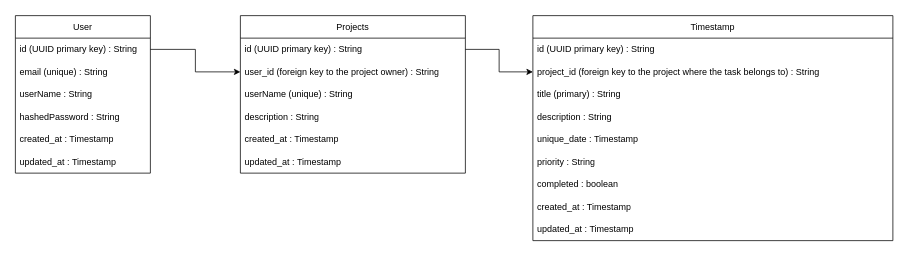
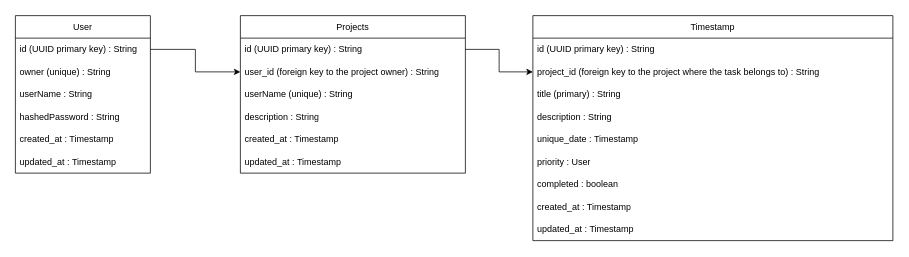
  <mxCell id="0" />
  <mxCell id="1" parent="0" />
  <mxCell id="2" value="User" style="swimlane;fontStyle=0;childLayout=stackLayout;horizontal=1;startSize=30;horizontalStack=0;resizeParent=1;resizeParentMax=0;resizeLast=0;collapsible=1;marginBottom=0;whiteSpace=wrap;html=1;" vertex="1" parent="1"><mxGeometry x="20" y="20" width="180" height="210" as="geometry" /></mxCell>
  <mxCell id="3" value="id (UUID primary key) : String" style="text;strokeColor=none;fillColor=none;align=left;verticalAlign=middle;spacingLeft=4;spacingRight=4;overflow=hidden;points=[[0,0.5],[1,0.5]];portConstraint=eastwest;rotatable=0;whiteSpace=wrap;html=1;" vertex="1" parent="2"><mxGeometry y="30" width="180" height="30" as="geometry" /></mxCell>
- <mxCell id="4" value="email (unique) : String" style="text;strokeColor=none;fillColor=none;align=left;verticalAlign=middle;spacingLeft=4;spacingRight=4;overflow=hidden;points=[[0,0.5],[1,0.5]];portConstraint=eastwest;rotatable=0;whiteSpace=wrap;html=1;" vertex="1" parent="2"><mxGeometry y="60" width="180" height="30" as="geometry" /></mxCell>
+ <mxCell id="4" value="owner (unique) : String" style="text;strokeColor=none;fillColor=none;align=left;verticalAlign=middle;spacingLeft=4;spacingRight=4;overflow=hidden;points=[[0,0.5],[1,0.5]];portConstraint=eastwest;rotatable=0;whiteSpace=wrap;html=1;" vertex="1" parent="2"><mxGeometry y="60" width="180" height="30" as="geometry" /></mxCell>
  <mxCell id="5" value="userName : String" style="text;strokeColor=none;fillColor=none;align=left;verticalAlign=middle;spacingLeft=4;spacingRight=4;overflow=hidden;points=[[0,0.5],[1,0.5]];portConstraint=eastwest;rotatable=0;whiteSpace=wrap;html=1;" vertex="1" parent="2"><mxGeometry y="90" width="180" height="30" as="geometry" /></mxCell>
  <mxCell id="6" value="hashedP&lt;span style=&quot;background-color: transparent; color: light-dark(rgb(0, 0, 0), rgb(255, 255, 255));&quot;&gt;assword : String&lt;/span&gt;" style="text;strokeColor=none;fillColor=none;align=left;verticalAlign=middle;spacingLeft=4;spacingRight=4;overflow=hidden;points=[[0,0.5],[1,0.5]];portConstraint=eastwest;rotatable=0;whiteSpace=wrap;html=1;" vertex="1" parent="2"><mxGeometry y="120" width="180" height="30" as="geometry" /></mxCell>
  <mxCell id="7" value="created_at : Timestamp" style="text;strokeColor=none;fillColor=none;align=left;verticalAlign=middle;spacingLeft=4;spacingRight=4;overflow=hidden;points=[[0,0.5],[1,0.5]];portConstraint=eastwest;rotatable=0;whiteSpace=wrap;html=1;" vertex="1" parent="2"><mxGeometry y="150" width="180" height="30" as="geometry" /></mxCell>
  <mxCell id="8" value="updated_at : Timestamp" style="text;strokeColor=none;fillColor=none;align=left;verticalAlign=middle;spacingLeft=4;spacingRight=4;overflow=hidden;points=[[0,0.5],[1,0.5]];portConstraint=eastwest;rotatable=0;whiteSpace=wrap;html=1;" vertex="1" parent="2"><mxGeometry y="180" width="180" height="30" as="geometry" /></mxCell>
  <mxCell id="9" value="Projects" style="swimlane;fontStyle=0;childLayout=stackLayout;horizontal=1;startSize=30;horizontalStack=0;resizeParent=1;resizeParentMax=0;resizeLast=0;collapsible=1;marginBottom=0;whiteSpace=wrap;html=1;" vertex="1" parent="1"><mxGeometry x="320" y="20" width="300" height="210" as="geometry" /></mxCell>
  <mxCell id="10" value="id (UUID&amp;nbsp;primary key) : String" style="text;strokeColor=none;fillColor=none;align=left;verticalAlign=middle;spacingLeft=4;spacingRight=4;overflow=hidden;points=[[0,0.5],[1,0.5]];portConstraint=eastwest;rotatable=0;whiteSpace=wrap;html=1;" vertex="1" parent="9"><mxGeometry y="30" width="300" height="30" as="geometry" /></mxCell>
  <mxCell id="11" value="user_id (foreign key to the project owner) : String" style="text;strokeColor=none;fillColor=none;align=left;verticalAlign=middle;spacingLeft=4;spacingRight=4;overflow=hidden;points=[[0,0.5],[1,0.5]];portConstraint=eastwest;rotatable=0;whiteSpace=wrap;html=1;" vertex="1" parent="9"><mxGeometry y="60" width="300" height="30" as="geometry" /></mxCell>
  <mxCell id="12" value="userName (unique) : String" style="text;strokeColor=none;fillColor=none;align=left;verticalAlign=middle;spacingLeft=4;spacingRight=4;overflow=hidden;points=[[0,0.5],[1,0.5]];portConstraint=eastwest;rotatable=0;whiteSpace=wrap;html=1;" vertex="1" parent="9"><mxGeometry y="90" width="300" height="30" as="geometry" /></mxCell>
  <mxCell id="13" value="description : String" style="text;strokeColor=none;fillColor=none;align=left;verticalAlign=middle;spacingLeft=4;spacingRight=4;overflow=hidden;points=[[0,0.5],[1,0.5]];portConstraint=eastwest;rotatable=0;whiteSpace=wrap;html=1;" vertex="1" parent="9"><mxGeometry y="120" width="300" height="30" as="geometry" /></mxCell>
  <mxCell id="14" value="created_at : Timestamp" style="text;strokeColor=none;fillColor=none;align=left;verticalAlign=middle;spacingLeft=4;spacingRight=4;overflow=hidden;points=[[0,0.5],[1,0.5]];portConstraint=eastwest;rotatable=0;whiteSpace=wrap;html=1;" vertex="1" parent="9"><mxGeometry y="150" width="300" height="30" as="geometry" /></mxCell>
  <mxCell id="15" value="updated_at : Timestamp" style="text;strokeColor=none;fillColor=none;align=left;verticalAlign=middle;spacingLeft=4;spacingRight=4;overflow=hidden;points=[[0,0.5],[1,0.5]];portConstraint=eastwest;rotatable=0;whiteSpace=wrap;html=1;" vertex="1" parent="9"><mxGeometry y="180" width="300" height="30" as="geometry" /></mxCell>
  <mxCell id="16" style="edgeStyle=orthogonalEdgeStyle;rounded=0;orthogonalLoop=1;jettySize=auto;html=1;exitX=1;exitY=0.5;exitDx=0;exitDy=0;" edge="1" parent="1" source="3" target="11"><mxGeometry relative="1" as="geometry" /></mxCell>
  <mxCell id="17" value="Timestamp" style="swimlane;fontStyle=0;childLayout=stackLayout;horizontal=1;startSize=30;horizontalStack=0;resizeParent=1;resizeParentMax=0;resizeLast=0;collapsible=1;marginBottom=0;whiteSpace=wrap;html=1;" vertex="1" parent="1"><mxGeometry x="710" y="20" width="480" height="300" as="geometry" /></mxCell>
  <mxCell id="18" value="id (UUID&amp;nbsp;primary key) : String" style="text;strokeColor=none;fillColor=none;align=left;verticalAlign=middle;spacingLeft=4;spacingRight=4;overflow=hidden;points=[[0,0.5],[1,0.5]];portConstraint=eastwest;rotatable=0;whiteSpace=wrap;html=1;" vertex="1" parent="17"><mxGeometry y="30" width="480" height="30" as="geometry" /></mxCell>
  <mxCell id="19" value="project_id (foreign key to the project where the task belongs to) : String" style="text;strokeColor=none;fillColor=none;align=left;verticalAlign=middle;spacingLeft=4;spacingRight=4;overflow=hidden;points=[[0,0.5],[1,0.5]];portConstraint=eastwest;rotatable=0;whiteSpace=wrap;html=1;" vertex="1" parent="17"><mxGeometry y="60" width="480" height="30" as="geometry" /></mxCell>
  <mxCell id="20" value="title (primary) : String" style="text;strokeColor=none;fillColor=none;align=left;verticalAlign=middle;spacingLeft=4;spacingRight=4;overflow=hidden;points=[[0,0.5],[1,0.5]];portConstraint=eastwest;rotatable=0;whiteSpace=wrap;html=1;" vertex="1" parent="17"><mxGeometry y="90" width="480" height="30" as="geometry" /></mxCell>
  <mxCell id="21" value="description : String" style="text;strokeColor=none;fillColor=none;align=left;verticalAlign=middle;spacingLeft=4;spacingRight=4;overflow=hidden;points=[[0,0.5],[1,0.5]];portConstraint=eastwest;rotatable=0;whiteSpace=wrap;html=1;" vertex="1" parent="17"><mxGeometry y="120" width="480" height="30" as="geometry" /></mxCell>
  <mxCell id="22" value="unique_date : Timestamp" style="text;strokeColor=none;fillColor=none;align=left;verticalAlign=middle;spacingLeft=4;spacingRight=4;overflow=hidden;points=[[0,0.5],[1,0.5]];portConstraint=eastwest;rotatable=0;whiteSpace=wrap;html=1;" vertex="1" parent="17"><mxGeometry y="150" width="480" height="30" as="geometry" /></mxCell>
- <mxCell id="23" value="priority : String" style="text;strokeColor=none;fillColor=none;align=left;verticalAlign=middle;spacingLeft=4;spacingRight=4;overflow=hidden;points=[[0,0.5],[1,0.5]];portConstraint=eastwest;rotatable=0;whiteSpace=wrap;html=1;" vertex="1" parent="17"><mxGeometry y="180" width="480" height="30" as="geometry" /></mxCell>
+ <mxCell id="23" value="priority : User" style="text;strokeColor=none;fillColor=none;align=left;verticalAlign=middle;spacingLeft=4;spacingRight=4;overflow=hidden;points=[[0,0.5],[1,0.5]];portConstraint=eastwest;rotatable=0;whiteSpace=wrap;html=1;" vertex="1" parent="17"><mxGeometry y="180" width="480" height="30" as="geometry" /></mxCell>
  <mxCell id="24" value="completed : boolean" style="text;strokeColor=none;fillColor=none;align=left;verticalAlign=middle;spacingLeft=4;spacingRight=4;overflow=hidden;points=[[0,0.5],[1,0.5]];portConstraint=eastwest;rotatable=0;whiteSpace=wrap;html=1;" vertex="1" parent="17"><mxGeometry y="210" width="480" height="30" as="geometry" /></mxCell>
  <mxCell id="25" value="created_at : Timestamp" style="text;strokeColor=none;fillColor=none;align=left;verticalAlign=middle;spacingLeft=4;spacingRight=4;overflow=hidden;points=[[0,0.5],[1,0.5]];portConstraint=eastwest;rotatable=0;whiteSpace=wrap;html=1;" vertex="1" parent="17"><mxGeometry y="240" width="480" height="30" as="geometry" /></mxCell>
  <mxCell id="26" value="updated_at : Timestamp" style="text;strokeColor=none;fillColor=none;align=left;verticalAlign=middle;spacingLeft=4;spacingRight=4;overflow=hidden;points=[[0,0.5],[1,0.5]];portConstraint=eastwest;rotatable=0;whiteSpace=wrap;html=1;" vertex="1" parent="17"><mxGeometry y="270" width="480" height="30" as="geometry" /></mxCell>
  <mxCell id="27" style="edgeStyle=orthogonalEdgeStyle;rounded=0;orthogonalLoop=1;jettySize=auto;html=1;exitX=1;exitY=0.5;exitDx=0;exitDy=0;entryX=0;entryY=0.5;entryDx=0;entryDy=0;" edge="1" parent="1" source="10" target="19"><mxGeometry relative="1" as="geometry" /></mxCell>
